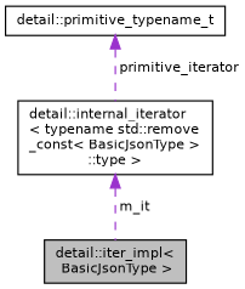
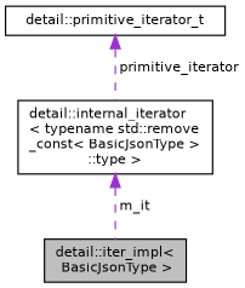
  digraph {
    node [color=black fillcolor=white fontname=Helvetica fontsize=10 shape=record style=filled]
    edge [color=darkorchid3 dir=back fontname=Helvetica fontsize=10 labelfontname=Helvetica labelfontsize=10 style=dashed]
    n1 [fillcolor=grey75 fontcolor=black height=0.2 label="detail::iter_impl\<\l BasicJsonType \>" width=0.4]
    n2 [height=0.2 label="detail::internal_iterator\l\< typename std::remove\l_const\< BasicJsonType \>\l::type \>" width=0.4]
-   n3 [height=0.2 label="detail::primitive_typename_t" width=0.4]
+   n3 [height=0.2 label="detail::primitive_iterator_t" width=0.4]
    n2 -> n1 [label=" m_it"]
    n3 -> n2 [label=" primitive_iterator"]
  }
